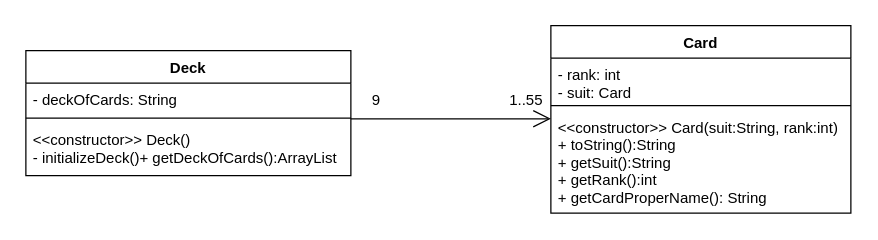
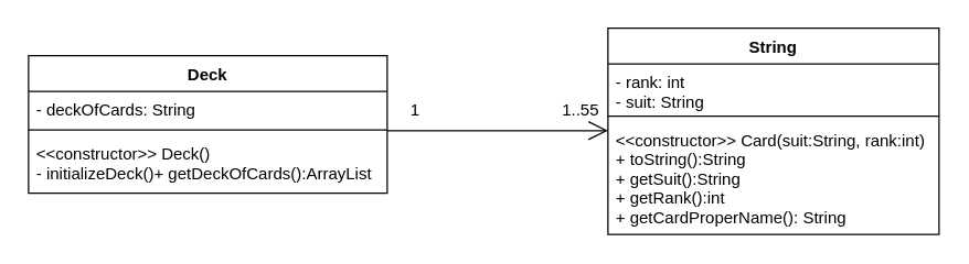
  <mxCell id="0" />
  <mxCell id="1" parent="0" />
- <mxCell id="2" value="Card" style="swimlane;fontStyle=1;align=center;verticalAlign=top;childLayout=stackLayout;horizontal=1;startSize=26;horizontalStack=0;resizeParent=1;resizeParentMax=0;resizeLast=0;collapsible=1;marginBottom=0;" vertex="1" parent="1"><mxGeometry x="440" y="20" width="240" height="150" as="geometry" /></mxCell>
- <mxCell id="3" value="- rank: int&#10;- suit: Card" style="text;strokeColor=none;fillColor=none;align=left;verticalAlign=top;spacingLeft=4;spacingRight=4;overflow=hidden;rotatable=0;points=[[0,0.5],[1,0.5]];portConstraint=eastwest;" vertex="1" parent="2"><mxGeometry y="26" width="240" height="34" as="geometry" /></mxCell>
+ <mxCell id="2" value="String" style="swimlane;fontStyle=1;align=center;verticalAlign=top;childLayout=stackLayout;horizontal=1;startSize=26;horizontalStack=0;resizeParent=1;resizeParentMax=0;resizeLast=0;collapsible=1;marginBottom=0;" vertex="1" parent="1"><mxGeometry x="440" y="20" width="240" height="150" as="geometry" /></mxCell>
+ <mxCell id="3" value="- rank: int&#10;- suit: String" style="text;strokeColor=none;fillColor=none;align=left;verticalAlign=top;spacingLeft=4;spacingRight=4;overflow=hidden;rotatable=0;points=[[0,0.5],[1,0.5]];portConstraint=eastwest;" vertex="1" parent="2"><mxGeometry y="26" width="240" height="34" as="geometry" /></mxCell>
  <mxCell id="4" value="" style="line;strokeWidth=1;fillColor=none;align=left;verticalAlign=middle;spacingTop=-1;spacingLeft=3;spacingRight=3;rotatable=0;labelPosition=right;points=[];portConstraint=eastwest;" vertex="1" parent="2"><mxGeometry y="60" width="240" height="8" as="geometry" /></mxCell>
  <mxCell id="5" value="&lt;&lt;constructor&gt;&gt; Card(suit:String, rank:int)&#10;+ toString():String&#10;+ getSuit():String&#10;+ getRank():int&#10;+ getCardProperName(): String&#10;" style="text;strokeColor=none;fillColor=none;align=left;verticalAlign=top;spacingLeft=4;spacingRight=4;overflow=hidden;rotatable=0;points=[[0,0.5],[1,0.5]];portConstraint=eastwest;" vertex="1" parent="2"><mxGeometry y="68" width="240" height="82" as="geometry" /></mxCell>
  <mxCell id="6" value="Deck" style="swimlane;fontStyle=1;align=center;verticalAlign=top;childLayout=stackLayout;horizontal=1;startSize=26;horizontalStack=0;resizeParent=1;resizeParentMax=0;resizeLast=0;collapsible=1;marginBottom=0;" vertex="1" parent="1"><mxGeometry x="20" y="40" width="260" height="100" as="geometry" /></mxCell>
  <mxCell id="7" value="- deckOfCards: String" style="text;strokeColor=none;fillColor=none;align=left;verticalAlign=top;spacingLeft=4;spacingRight=4;overflow=hidden;rotatable=0;points=[[0,0.5],[1,0.5]];portConstraint=eastwest;" vertex="1" parent="6"><mxGeometry y="26" width="260" height="24" as="geometry" /></mxCell>
  <mxCell id="8" value="" style="line;strokeWidth=1;fillColor=none;align=left;verticalAlign=middle;spacingTop=-1;spacingLeft=3;spacingRight=3;rotatable=0;labelPosition=right;points=[];portConstraint=eastwest;" vertex="1" parent="6"><mxGeometry y="50" width="260" height="8" as="geometry" /></mxCell>
  <mxCell id="9" value="&lt;&lt;constructor&gt;&gt; Deck()&#10;- initializeDeck()+ getDeckOfCards():ArrayList&#10;" style="text;strokeColor=none;fillColor=none;align=left;verticalAlign=top;spacingLeft=4;spacingRight=4;overflow=hidden;rotatable=0;points=[[0,0.5],[1,0.5]];portConstraint=eastwest;" vertex="1" parent="6"><mxGeometry y="58" width="260" height="42" as="geometry" /></mxCell>
  <mxCell id="10" value="" style="endArrow=open;endFill=1;endSize=12;html=1;rounded=0;edgeStyle=orthogonalEdgeStyle;" edge="1" parent="1"><mxGeometry width="160" relative="1" as="geometry"><mxPoint x="280" y="94.5" as="sourcePoint" /><mxPoint x="440" y="94.5" as="targetPoint" /></mxGeometry></mxCell>
- <mxCell id="11" value="9" style="text;html=1;align=center;verticalAlign=middle;resizable=0;points=[];autosize=1;strokeColor=none;fillColor=none;" vertex="1" parent="1"><mxGeometry x="290" y="70" width="20" height="20" as="geometry" /></mxCell>
+ <mxCell id="11" value="1" style="text;html=1;align=center;verticalAlign=middle;resizable=0;points=[];autosize=1;strokeColor=none;fillColor=none;" vertex="1" parent="1"><mxGeometry x="290" y="70" width="20" height="20" as="geometry" /></mxCell>
  <mxCell id="12" value="1..55" style="text;html=1;align=center;verticalAlign=middle;resizable=0;points=[];autosize=1;strokeColor=none;fillColor=none;" vertex="1" parent="1"><mxGeometry x="400" y="70" width="40" height="20" as="geometry" /></mxCell>
